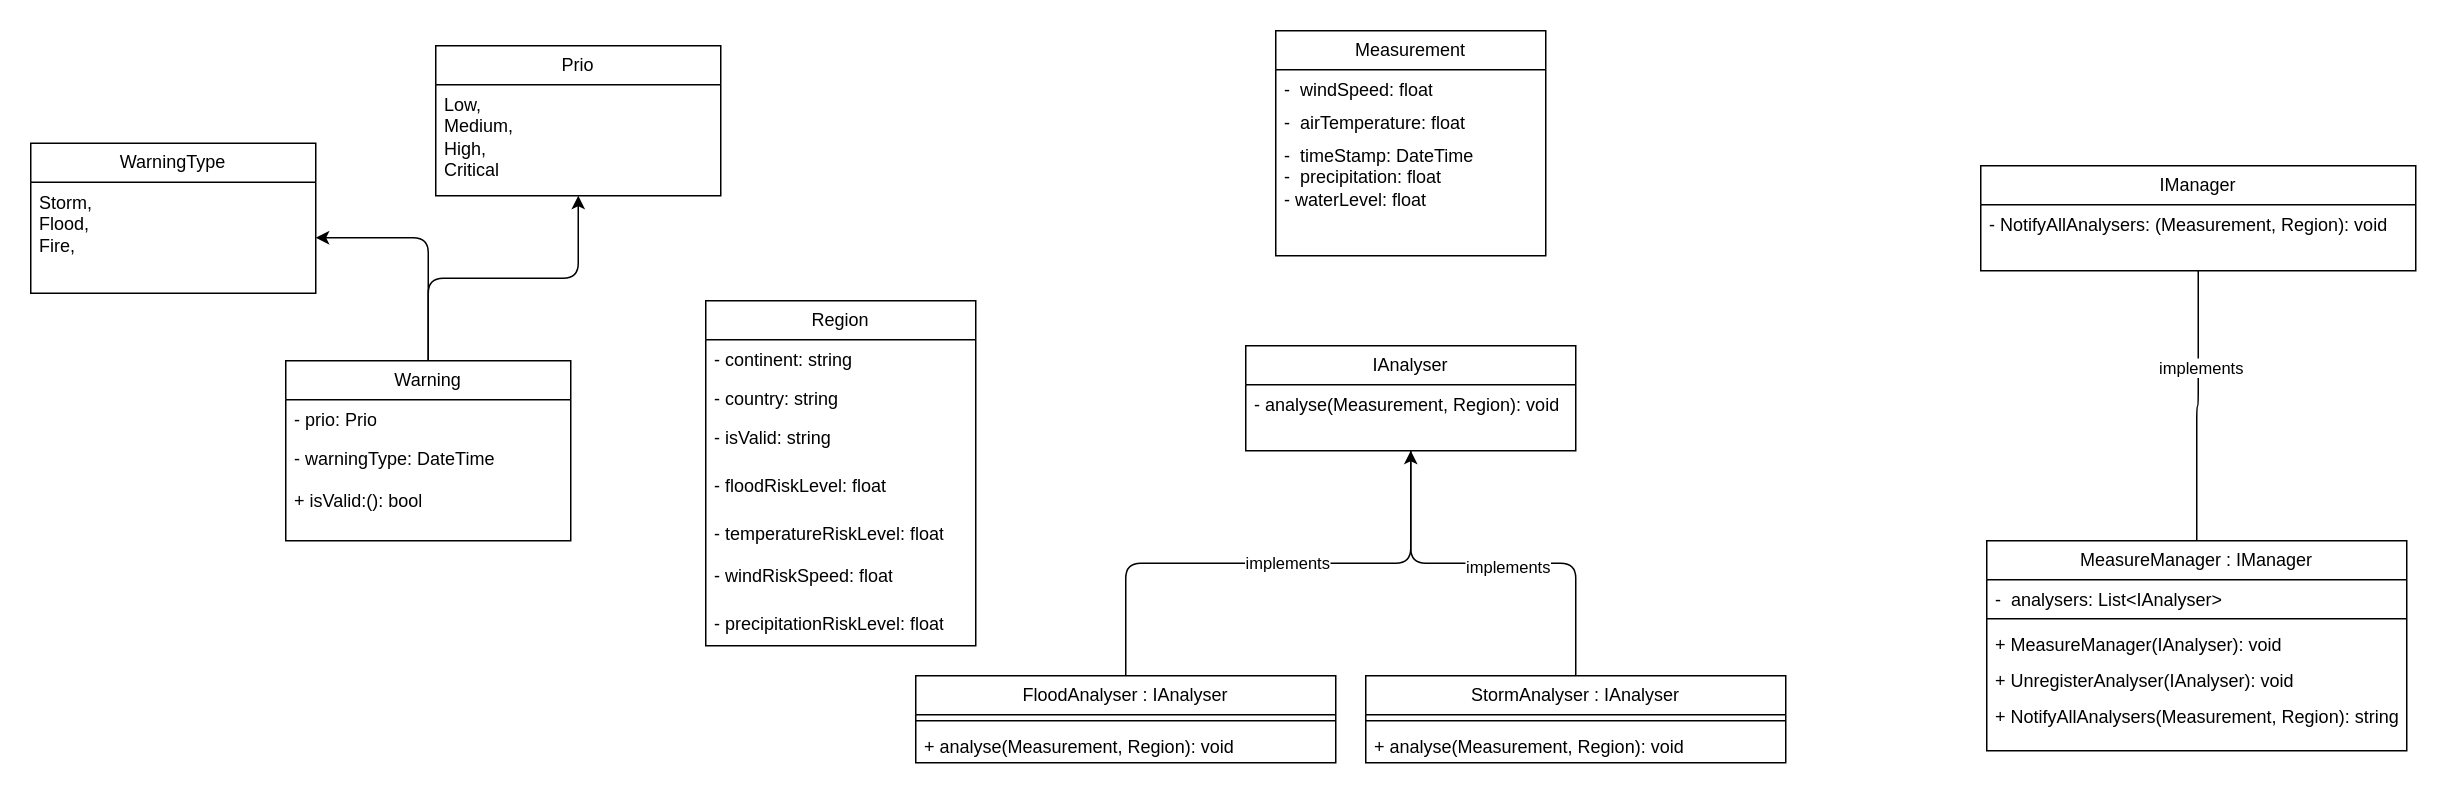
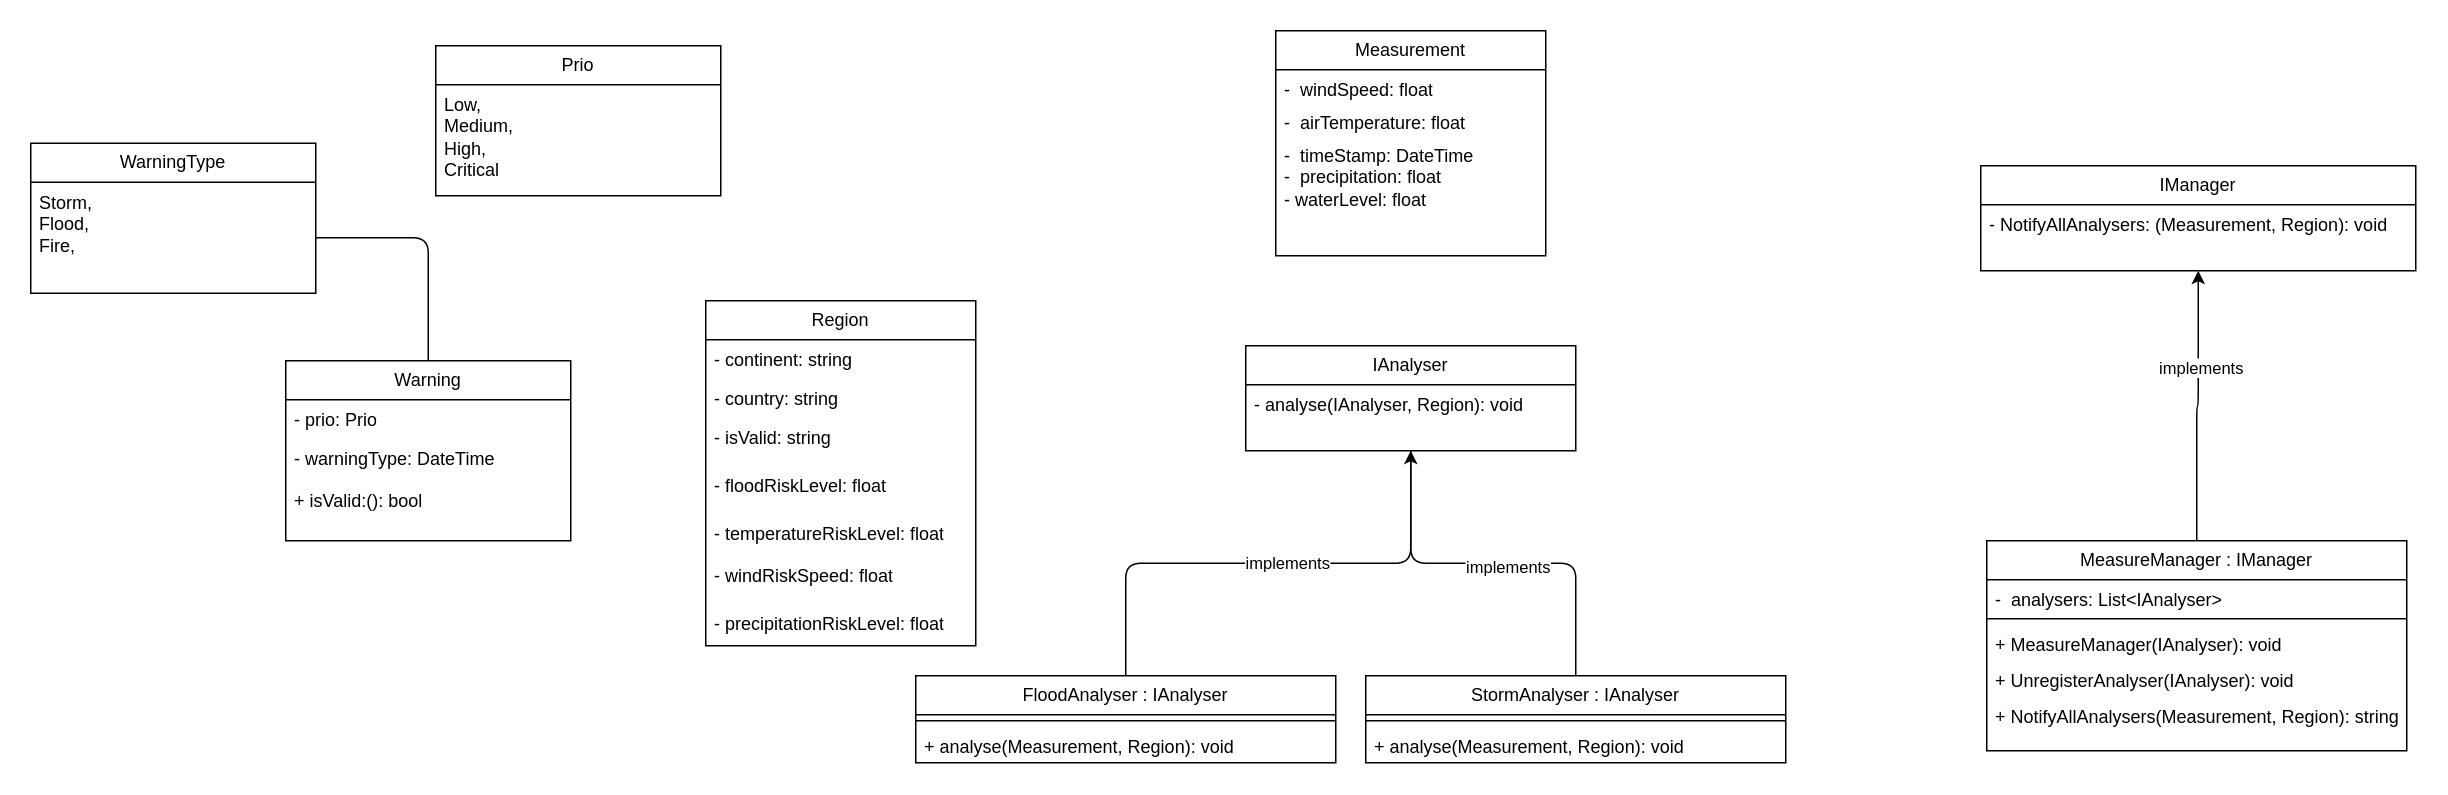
  <mxCell id="0" />
  <mxCell id="1" parent="0" />
  <mxCell id="2" value="Region" style="swimlane;fontStyle=0;childLayout=stackLayout;horizontal=1;startSize=26;fillColor=none;horizontalStack=0;resizeParent=1;resizeParentMax=0;resizeLast=0;collapsible=1;marginBottom=0;whiteSpace=wrap;html=1;" vertex="1" parent="1"><mxGeometry y="200" width="180" height="230" as="geometry" x="470" /></mxCell>
  <mxCell id="3" value="- continent: string" style="text;strokeColor=none;fillColor=none;align=left;verticalAlign=top;spacingLeft=4;spacingRight=4;overflow=hidden;rotatable=0;points=[[0,0.5],[1,0.5]];portConstraint=eastwest;whiteSpace=wrap;html=1;" vertex="1" parent="2"><mxGeometry y="26" width="180" height="26" as="geometry" /></mxCell>
  <mxCell id="4" value="- country: string" style="text;strokeColor=none;fillColor=none;align=left;verticalAlign=top;spacingLeft=4;spacingRight=4;overflow=hidden;rotatable=0;points=[[0,0.5],[1,0.5]];portConstraint=eastwest;whiteSpace=wrap;html=1;" vertex="1" parent="2"><mxGeometry y="52" width="180" height="26" as="geometry" /></mxCell>
  <mxCell id="5" value="- isValid: string" style="text;strokeColor=none;fillColor=none;align=left;verticalAlign=top;spacingLeft=4;spacingRight=4;overflow=hidden;rotatable=0;points=[[0,0.5],[1,0.5]];portConstraint=eastwest;whiteSpace=wrap;html=1;" vertex="1" parent="2"><mxGeometry y="78" width="180" height="32" as="geometry" /></mxCell>
  <mxCell id="6" value="- floodRiskLevel: float" style="text;strokeColor=none;fillColor=none;align=left;verticalAlign=top;spacingLeft=4;spacingRight=4;overflow=hidden;rotatable=0;points=[[0,0.5],[1,0.5]];portConstraint=eastwest;whiteSpace=wrap;html=1;" vertex="1" parent="2"><mxGeometry y="110" width="180" height="32" as="geometry" /></mxCell>
  <mxCell id="7" value="- temperatureRiskLevel: float" style="text;strokeColor=none;fillColor=none;align=left;verticalAlign=top;spacingLeft=4;spacingRight=4;overflow=hidden;rotatable=0;points=[[0,0.5],[1,0.5]];portConstraint=eastwest;whiteSpace=wrap;html=1;" vertex="1" parent="2"><mxGeometry y="142" width="180" height="28" as="geometry" /></mxCell>
  <mxCell id="8" value="- windRiskSpeed: float" style="text;strokeColor=none;fillColor=none;align=left;verticalAlign=top;spacingLeft=4;spacingRight=4;overflow=hidden;rotatable=0;points=[[0,0.5],[1,0.5]];portConstraint=eastwest;whiteSpace=wrap;html=1;" vertex="1" parent="2"><mxGeometry y="170" width="180" height="32" as="geometry" /></mxCell>
  <mxCell id="9" value="- precipitationRiskLevel: float" style="text;strokeColor=none;fillColor=none;align=left;verticalAlign=top;spacingLeft=4;spacingRight=4;overflow=hidden;rotatable=0;points=[[0,0.5],[1,0.5]];portConstraint=eastwest;whiteSpace=wrap;html=1;" vertex="1" parent="2"><mxGeometry y="202" width="180" height="28" as="geometry" /></mxCell>
  <mxCell id="10" value="Measurement" style="swimlane;fontStyle=0;childLayout=stackLayout;horizontal=1;startSize=26;fillColor=none;horizontalStack=0;resizeParent=1;resizeParentMax=0;resizeLast=0;collapsible=1;marginBottom=0;whiteSpace=wrap;html=1;" vertex="1" parent="1"><mxGeometry x="850" y="20" width="180" height="150" as="geometry" /></mxCell>
  <mxCell id="11" value="-&amp;nbsp; windSpeed: float" style="text;strokeColor=none;fillColor=none;align=left;verticalAlign=top;spacingLeft=4;spacingRight=4;overflow=hidden;rotatable=0;points=[[0,0.5],[1,0.5]];portConstraint=eastwest;whiteSpace=wrap;html=1;" vertex="1" parent="10"><mxGeometry y="26" width="180" height="22" as="geometry" /></mxCell>
  <mxCell id="12" value="-&amp;nbsp; airTemperature: float" style="text;strokeColor=none;fillColor=none;align=left;verticalAlign=top;spacingLeft=4;spacingRight=4;overflow=hidden;rotatable=0;points=[[0,0.5],[1,0.5]];portConstraint=eastwest;whiteSpace=wrap;html=1;" vertex="1" parent="10"><mxGeometry y="48" width="180" height="22" as="geometry" /></mxCell>
  <mxCell id="13" value="-&amp;nbsp; timeStamp: DateTime&lt;div&gt;-&amp;nbsp; precipitation: float&lt;br&gt;&lt;div&gt;- waterLevel: float&lt;br&gt;&lt;div&gt;&lt;br&gt;&lt;/div&gt;&lt;/div&gt;&lt;/div&gt;" style="text;strokeColor=none;fillColor=none;align=left;verticalAlign=top;spacingLeft=4;spacingRight=4;overflow=hidden;rotatable=0;points=[[0,0.5],[1,0.5]];portConstraint=eastwest;whiteSpace=wrap;html=1;" vertex="1" parent="10"><mxGeometry y="70" width="180" height="80" as="geometry" /></mxCell>
- <mxCell id="14" style="edgeStyle=orthogonalEdgeStyle;orthogonalLoop=1;jettySize=auto;html=1;" edge="1" parent="1" source="16" target="27"><mxGeometry relative="1" as="geometry" /></mxCell>
- <mxCell id="15" style="edgeStyle=orthogonalEdgeStyle;orthogonalLoop=1;jettySize=auto;html=1;" edge="1" parent="1" source="16" target="24"><mxGeometry relative="1" as="geometry" /></mxCell>
+ <mxCell id="14" style="edgeStyle=orthogonalEdgeStyle;orthogonalLoop=1;jettySize=auto;html=1;endArrow=none;" edge="1" parent="1" source="16" target="27"><mxGeometry relative="1" as="geometry" /></mxCell>
  <mxCell id="16" value="Warning" style="swimlane;fontStyle=0;childLayout=stackLayout;horizontal=1;startSize=26;fillColor=none;horizontalStack=0;resizeParent=1;resizeParentMax=0;resizeLast=0;collapsible=1;marginBottom=0;whiteSpace=wrap;html=1;" vertex="1" parent="1"><mxGeometry x="190" y="240" width="190" height="120" as="geometry" /></mxCell>
  <mxCell id="17" value="- prio: Prio" style="text;strokeColor=none;fillColor=none;align=left;verticalAlign=top;spacingLeft=4;spacingRight=4;overflow=hidden;rotatable=0;points=[[0,0.5],[1,0.5]];portConstraint=eastwest;whiteSpace=wrap;html=1;" vertex="1" parent="16"><mxGeometry y="26" width="190" height="26" as="geometry" /></mxCell>
  <mxCell id="18" value="- warningType: DateTime" style="text;strokeColor=none;fillColor=none;align=left;verticalAlign=top;spacingLeft=4;spacingRight=4;overflow=hidden;rotatable=0;points=[[0,0.5],[1,0.5]];portConstraint=eastwest;whiteSpace=wrap;html=1;" vertex="1" parent="16"><mxGeometry y="52" width="190" height="28" as="geometry" /></mxCell>
  <mxCell id="19" value="+ isValid:(): bool" style="text;strokeColor=none;fillColor=none;align=left;verticalAlign=top;spacingLeft=4;spacingRight=4;overflow=hidden;rotatable=0;points=[[0,0.5],[1,0.5]];portConstraint=eastwest;whiteSpace=wrap;html=1;" vertex="1" parent="16"><mxGeometry y="80" width="190" height="40" as="geometry" /></mxCell>
  <mxCell id="20" value="IAnalyser" style="swimlane;fontStyle=0;childLayout=stackLayout;horizontal=1;startSize=26;fillColor=none;horizontalStack=0;resizeParent=1;resizeParentMax=0;resizeLast=0;collapsible=1;marginBottom=0;whiteSpace=wrap;html=1;" vertex="1" parent="1"><mxGeometry x="830" y="230" width="220" height="70" as="geometry" /></mxCell>
- <mxCell id="21" value="- analyse(Measurement, Region): void" style="text;strokeColor=none;fillColor=none;align=left;verticalAlign=top;spacingLeft=4;spacingRight=4;overflow=hidden;rotatable=0;points=[[0,0.5],[1,0.5]];portConstraint=eastwest;whiteSpace=wrap;html=1;" vertex="1" parent="20"><mxGeometry y="26" width="220" height="44" as="geometry" /></mxCell>
+ <mxCell id="21" value="- analyse(IAnalyser, Region): void" style="text;strokeColor=none;fillColor=none;align=left;verticalAlign=top;spacingLeft=4;spacingRight=4;overflow=hidden;rotatable=0;points=[[0,0.5],[1,0.5]];portConstraint=eastwest;whiteSpace=wrap;html=1;" vertex="1" parent="20"><mxGeometry y="26" width="220" height="44" as="geometry" /></mxCell>
  <mxCell id="22" value="IManager" style="swimlane;fontStyle=0;childLayout=stackLayout;horizontal=1;startSize=26;fillColor=none;horizontalStack=0;resizeParent=1;resizeParentMax=0;resizeLast=0;collapsible=1;marginBottom=0;whiteSpace=wrap;html=1;" vertex="1" parent="1"><mxGeometry x="1320" y="110" width="290" height="70" as="geometry" /></mxCell>
  <mxCell id="23" value="- NotifyAllAnalysers: (Measurement, Region): void" style="text;strokeColor=none;fillColor=none;align=left;verticalAlign=top;spacingLeft=4;spacingRight=4;overflow=hidden;rotatable=0;points=[[0,0.5],[1,0.5]];portConstraint=eastwest;whiteSpace=wrap;html=1;" vertex="1" parent="22"><mxGeometry y="26" width="290" height="44" as="geometry" /></mxCell>
  <mxCell id="24" value="Prio" style="swimlane;fontStyle=0;childLayout=stackLayout;horizontal=1;startSize=26;fillColor=none;horizontalStack=0;resizeParent=1;resizeParentMax=0;resizeLast=0;collapsible=1;marginBottom=0;whiteSpace=wrap;html=1;" vertex="1" parent="1"><mxGeometry x="290" y="30" width="190" height="100" as="geometry" /></mxCell>
  <mxCell id="25" value="Low,&lt;div&gt;Medium,&lt;/div&gt;&lt;div&gt;High,&lt;/div&gt;&lt;div&gt;Critical&lt;/div&gt;" style="text;strokeColor=none;fillColor=none;align=left;verticalAlign=top;spacingLeft=4;spacingRight=4;overflow=hidden;rotatable=0;points=[[0,0.5],[1,0.5]];portConstraint=eastwest;whiteSpace=wrap;html=1;" vertex="1" parent="24"><mxGeometry y="26" width="190" height="74" as="geometry" /></mxCell>
  <mxCell id="26" value="WarningType" style="swimlane;fontStyle=0;childLayout=stackLayout;horizontal=1;startSize=26;fillColor=none;horizontalStack=0;resizeParent=1;resizeParentMax=0;resizeLast=0;collapsible=1;marginBottom=0;whiteSpace=wrap;html=1;" vertex="1" parent="1"><mxGeometry x="20" y="95" width="190" height="100" as="geometry" /></mxCell>
  <mxCell id="27" value="Storm,&lt;div&gt;Flood,&lt;/div&gt;&lt;div&gt;Fire,&lt;/div&gt;" style="text;strokeColor=none;fillColor=none;align=left;verticalAlign=top;spacingLeft=4;spacingRight=4;overflow=hidden;rotatable=0;points=[[0,0.5],[1,0.5]];portConstraint=eastwest;whiteSpace=wrap;html=1;" vertex="1" parent="26"><mxGeometry y="26" width="190" height="74" as="geometry" /></mxCell>
- <mxCell id="28" style="edgeStyle=orthogonalEdgeStyle;orthogonalLoop=1;jettySize=auto;html=1;endArrow=none;" edge="1" parent="1" source="30" target="22"><mxGeometry relative="1" as="geometry" /></mxCell>
+ <mxCell id="28" style="edgeStyle=orthogonalEdgeStyle;orthogonalLoop=1;jettySize=auto;html=1;" edge="1" parent="1" source="30" target="22"><mxGeometry relative="1" as="geometry" /></mxCell>
  <mxCell id="29" value="implements" style="edgeLabel;html=1;align=center;verticalAlign=middle;resizable=0;points=[];" vertex="1" connectable="0" parent="28"><mxGeometry x="0.29" y="-1" relative="1" as="geometry"><mxPoint as="offset" /></mxGeometry></mxCell>
  <mxCell id="30" value="MeasureManager : IManager" style="swimlane;fontStyle=0;childLayout=stackLayout;horizontal=1;startSize=26;fillColor=none;horizontalStack=0;resizeParent=1;resizeParentMax=0;resizeLast=0;collapsible=1;marginBottom=0;whiteSpace=wrap;html=1;" vertex="1" parent="1"><mxGeometry x="1324" y="360" width="280" height="140" as="geometry" /></mxCell>
  <mxCell id="31" value="-&amp;nbsp; analysers: List&amp;lt;IAnalyser&amp;gt;" style="text;strokeColor=none;fillColor=none;align=left;verticalAlign=top;spacingLeft=4;spacingRight=4;overflow=hidden;rotatable=0;points=[[0,0.5],[1,0.5]];portConstraint=eastwest;whiteSpace=wrap;html=1;" vertex="1" parent="30"><mxGeometry y="26" width="280" height="22" as="geometry" /></mxCell>
  <mxCell id="32" value="" style="line;strokeWidth=1;fillColor=none;align=left;verticalAlign=middle;spacingTop=-1;spacingLeft=3;spacingRight=3;rotatable=0;labelPosition=right;points=[];portConstraint=eastwest;strokeColor=inherit;" vertex="1" parent="30"><mxGeometry y="48" width="280" height="8" as="geometry" /></mxCell>
  <mxCell id="33" value="+ MeasureManager(IAnalyser): void" style="text;strokeColor=none;fillColor=none;align=left;verticalAlign=top;spacingLeft=4;spacingRight=4;overflow=hidden;rotatable=0;points=[[0,0.5],[1,0.5]];portConstraint=eastwest;whiteSpace=wrap;html=1;" vertex="1" parent="30"><mxGeometry y="56" width="280" height="24" as="geometry" /></mxCell>
  <mxCell id="34" value="+ UnregisterAnalyser(IAnalyser): void" style="text;strokeColor=none;fillColor=none;align=left;verticalAlign=top;spacingLeft=4;spacingRight=4;overflow=hidden;rotatable=0;points=[[0,0.5],[1,0.5]];portConstraint=eastwest;whiteSpace=wrap;html=1;" vertex="1" parent="30"><mxGeometry y="80" width="280" height="24" as="geometry" /></mxCell>
  <mxCell id="35" value="+ NotifyAllAnalysers(Measurement, Region): string" style="text;strokeColor=none;fillColor=none;align=left;verticalAlign=top;spacingLeft=4;spacingRight=4;overflow=hidden;rotatable=0;points=[[0,0.5],[1,0.5]];portConstraint=eastwest;whiteSpace=wrap;html=1;" vertex="1" parent="30"><mxGeometry y="104" width="280" height="36" as="geometry" /></mxCell>
  <mxCell id="36" style="edgeStyle=orthogonalEdgeStyle;orthogonalLoop=1;jettySize=auto;html=1;endArrow=none;" edge="1" parent="1" source="38" target="20"><mxGeometry relative="1" as="geometry" /></mxCell>
  <mxCell id="37" value="implements" style="edgeLabel;html=1;align=center;verticalAlign=middle;resizable=0;points=[];" vertex="1" connectable="0" parent="36"><mxGeometry x="0.07" y="1" relative="1" as="geometry"><mxPoint as="offset" /></mxGeometry></mxCell>
  <mxCell id="38" value="FloodAnalyser : IAnalyser" style="swimlane;fontStyle=0;childLayout=stackLayout;horizontal=1;startSize=26;fillColor=none;horizontalStack=0;resizeParent=1;resizeParentMax=0;resizeLast=0;collapsible=1;marginBottom=0;whiteSpace=wrap;html=1;" vertex="1" parent="1"><mxGeometry x="610" y="450" width="280" height="58" as="geometry" /></mxCell>
  <mxCell id="39" value="" style="line;strokeWidth=1;fillColor=none;align=left;verticalAlign=middle;spacingTop=-1;spacingLeft=3;spacingRight=3;rotatable=0;labelPosition=right;points=[];portConstraint=eastwest;strokeColor=inherit;" vertex="1" parent="38"><mxGeometry y="26" width="280" height="8" as="geometry" /></mxCell>
  <mxCell id="40" value="+ analyse(Measurement, Region): void" style="text;strokeColor=none;fillColor=none;align=left;verticalAlign=top;spacingLeft=4;spacingRight=4;overflow=hidden;rotatable=0;points=[[0,0.5],[1,0.5]];portConstraint=eastwest;whiteSpace=wrap;html=1;" vertex="1" parent="38"><mxGeometry y="34" width="280" height="24" as="geometry" /></mxCell>
  <mxCell id="41" style="edgeStyle=orthogonalEdgeStyle;orthogonalLoop=1;jettySize=auto;html=1;" edge="1" parent="1" source="43" target="20"><mxGeometry relative="1" as="geometry" /></mxCell>
  <mxCell id="42" value="implements" style="edgeLabel;html=1;align=center;verticalAlign=middle;resizable=0;points=[];" vertex="1" connectable="0" parent="41"><mxGeometry x="-0.07" y="2" relative="1" as="geometry"><mxPoint as="offset" /></mxGeometry></mxCell>
  <mxCell id="43" value="StormAnalyser : IAnalyser" style="swimlane;fontStyle=0;childLayout=stackLayout;horizontal=1;startSize=26;fillColor=none;horizontalStack=0;resizeParent=1;resizeParentMax=0;resizeLast=0;collapsible=1;marginBottom=0;whiteSpace=wrap;html=1;" vertex="1" parent="1"><mxGeometry x="910" y="450" width="280" height="58" as="geometry" /></mxCell>
  <mxCell id="44" value="" style="line;strokeWidth=1;fillColor=none;align=left;verticalAlign=middle;spacingTop=-1;spacingLeft=3;spacingRight=3;rotatable=0;labelPosition=right;points=[];portConstraint=eastwest;strokeColor=inherit;" vertex="1" parent="43"><mxGeometry y="26" width="280" height="8" as="geometry" /></mxCell>
  <mxCell id="45" value="+ analyse(Measurement, Region): void" style="text;strokeColor=none;fillColor=none;align=left;verticalAlign=top;spacingLeft=4;spacingRight=4;overflow=hidden;rotatable=0;points=[[0,0.5],[1,0.5]];portConstraint=eastwest;whiteSpace=wrap;html=1;" vertex="1" parent="43"><mxGeometry y="34" width="280" height="24" as="geometry" /></mxCell>
